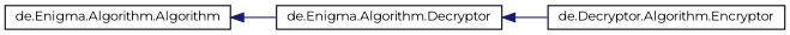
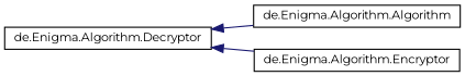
  digraph {
    fontname=Montserrat
    rankdir=LR
    node [color=black fillcolor=white fontname=Montserrat fontsize=10 shape=record style=filled]
    edge [color=midnightblue dir=back fontname=Montserrat fontsize=10 labelfontname=Helvetica labelfontsize=10 style=solid]
    n1 [height=0.2 label="de.Enigma.Algorithm.Algorithm" width=0.4]
    n2 [height=0.2 label="de.Enigma.Algorithm.Decryptor" width=0.4]
-   n3 [height=0.2 label="de.Decryptor.Algorithm.Encryptor" width=0.4]
-   n1 -> n2
+   n3 [height=0.2 label="de.Enigma.Algorithm.Encryptor" width=0.4]
+   n2 -> n1
    n2 -> n3
  }
